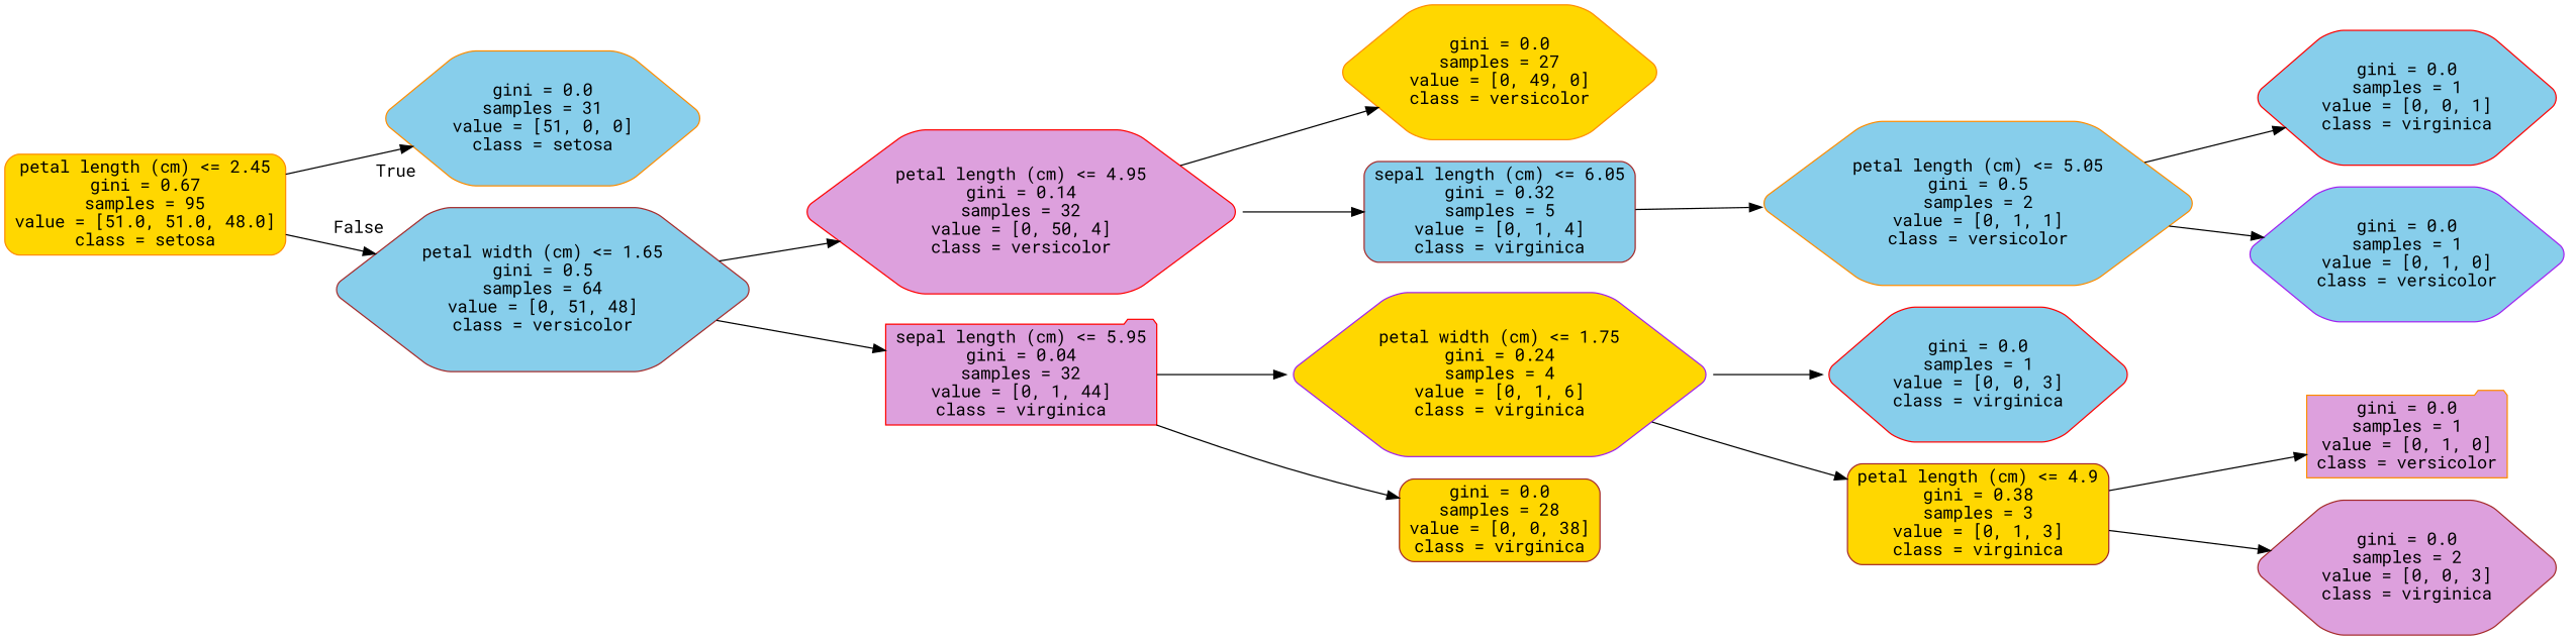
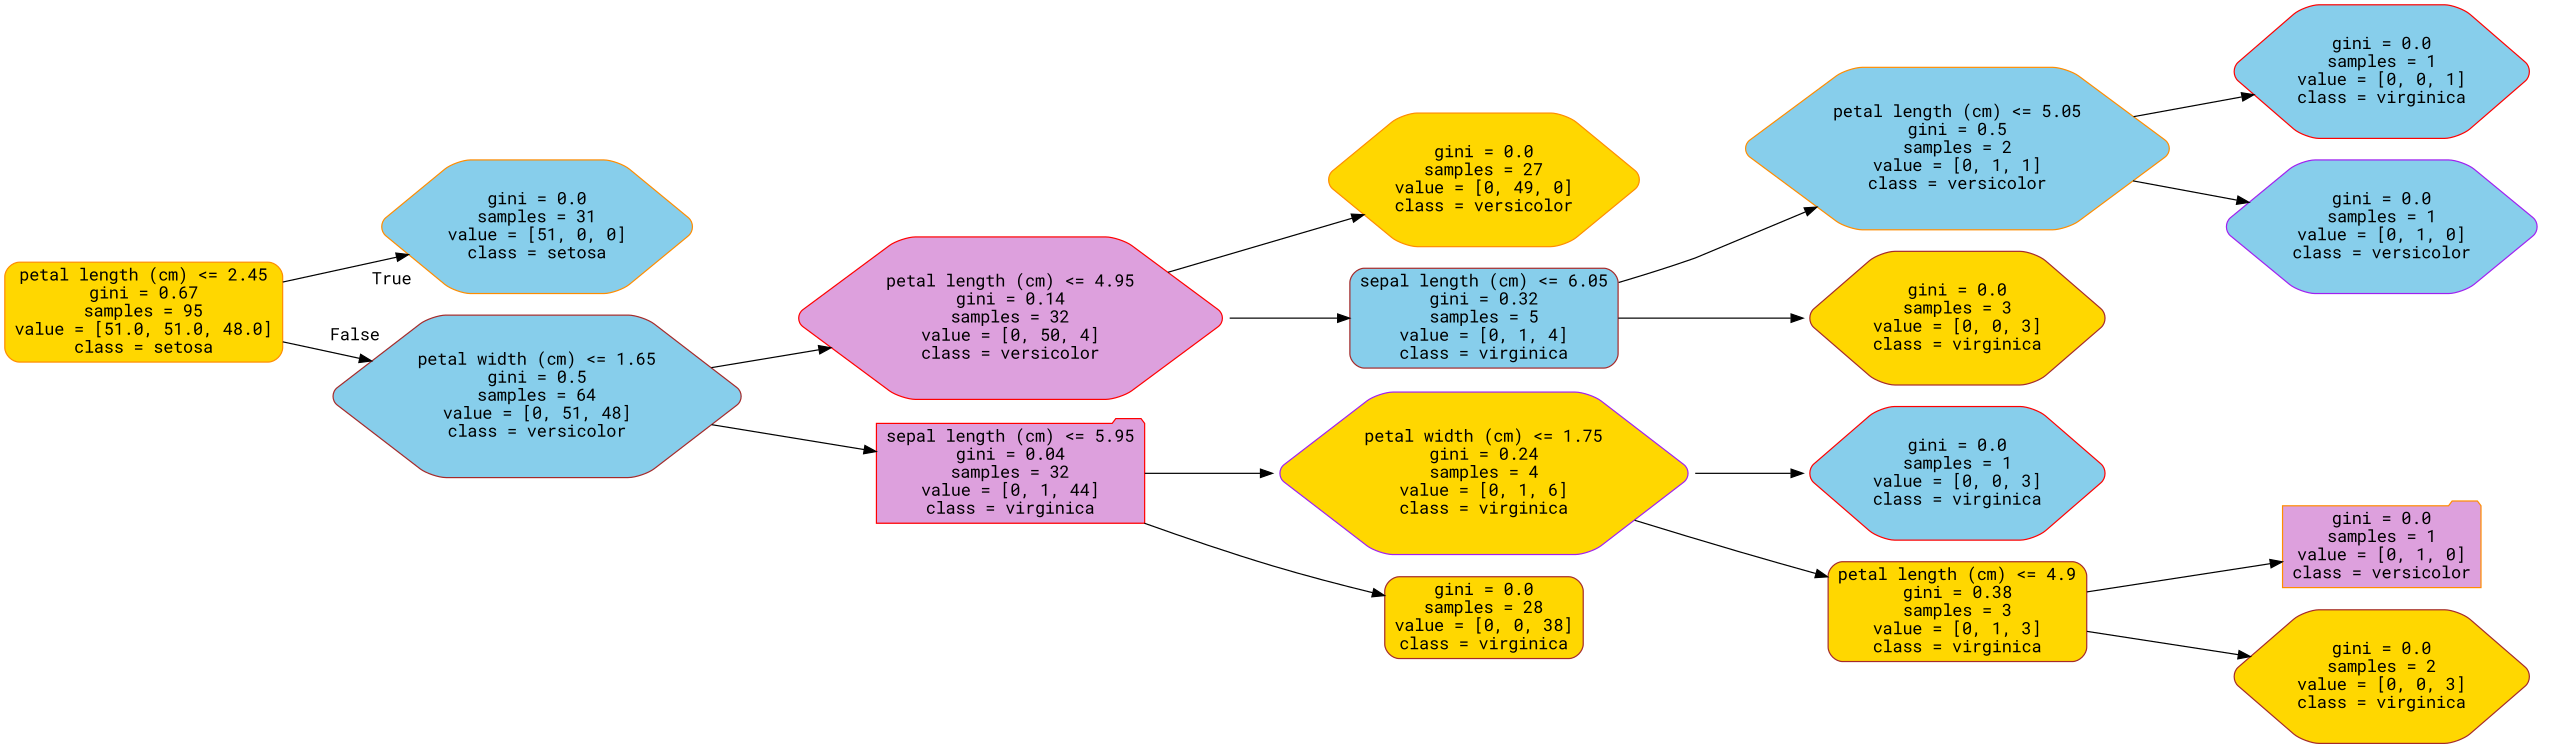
  digraph {
    fontname="Roboto Mono"
    rankdir=LR
    node [color=brown fillcolor=skyblue fontname="Roboto Mono" shape=hexagon style="filled, rounded"]
    edge [fontname="Roboto Mono"]
    n1 [color=darkorange fillcolor=gold label="petal length (cm) <= 2.45\ngini = 0.67\nsamples = 95\nvalue = [51.0, 51.0, 48.0]\nclass = setosa" shape=box]
    n2 [color=darkorange label="gini = 0.0\nsamples = 31\nvalue = [51, 0, 0]\nclass = setosa"]
    n3 [label="petal width (cm) <= 1.65\ngini = 0.5\nsamples = 64\nvalue = [0, 51, 48]\nclass = versicolor"]
    n4 [color=red fillcolor=plum label="petal length (cm) <= 4.95\ngini = 0.14\nsamples = 32\nvalue = [0, 50, 4]\nclass = versicolor"]
    n5 [color=red fillcolor=plum label="sepal length (cm) <= 5.95\ngini = 0.04\nsamples = 32\nvalue = [0, 1, 44]\nclass = virginica" shape=folder]
    n6 [color=darkorange fillcolor=gold label="gini = 0.0\nsamples = 27\nvalue = [0, 49, 0]\nclass = versicolor"]
    n7 [label="sepal length (cm) <= 6.05\ngini = 0.32\nsamples = 5\nvalue = [0, 1, 4]\nclass = virginica" shape=box]
    n8 [color=purple fillcolor=gold label="petal width (cm) <= 1.75\ngini = 0.24\nsamples = 4\nvalue = [0, 1, 6]\nclass = virginica"]
    n9 [fillcolor=gold label="gini = 0.0\nsamples = 28\nvalue = [0, 0, 38]\nclass = virginica" shape=box]
    n10 [color=darkorange label="petal length (cm) <= 5.05\ngini = 0.5\nsamples = 2\nvalue = [0, 1, 1]\nclass = versicolor"]
+   n11 [fillcolor=gold label="gini = 0.0\nsamples = 3\nvalue = [0, 0, 3]\nclass = virginica"]
    n12 [color=red label="gini = 0.0\nsamples = 1\nvalue = [0, 0, 1]\nclass = virginica"]
    n13 [color=purple label="gini = 0.0\nsamples = 1\nvalue = [0, 1, 0]\nclass = versicolor"]
    n14 [color=red label="gini = 0.0\nsamples = 1\nvalue = [0, 0, 3]\nclass = virginica"]
    n15 [fillcolor=gold label="petal length (cm) <= 4.9\ngini = 0.38\nsamples = 3\nvalue = [0, 1, 3]\nclass = virginica" shape=box]
    n16 [color=darkorange fillcolor=plum label="gini = 0.0\nsamples = 1\nvalue = [0, 1, 0]\nclass = versicolor" shape=folder]
-   n17 [fillcolor=plum label="gini = 0.0\nsamples = 2\nvalue = [0, 0, 3]\nclass = virginica"]
+   n17 [fillcolor=gold label="gini = 0.0\nsamples = 2\nvalue = [0, 0, 3]\nclass = virginica"]
    n1 -> n2 [headlabel=True labelangle=45 labeldistance=2.5]
    n1 -> n3 [headlabel=False labelangle=-45 labeldistance=2.5]
    n3 -> n4
    n3 -> n5
    n4 -> n6
    n4 -> n7
    n5 -> n8
    n5 -> n9
    n7 -> n10
+   n7 -> n11
    n8 -> n14
    n8 -> n15
    n10 -> n12
    n10 -> n13
    n15 -> n16
    n15 -> n17
  }
